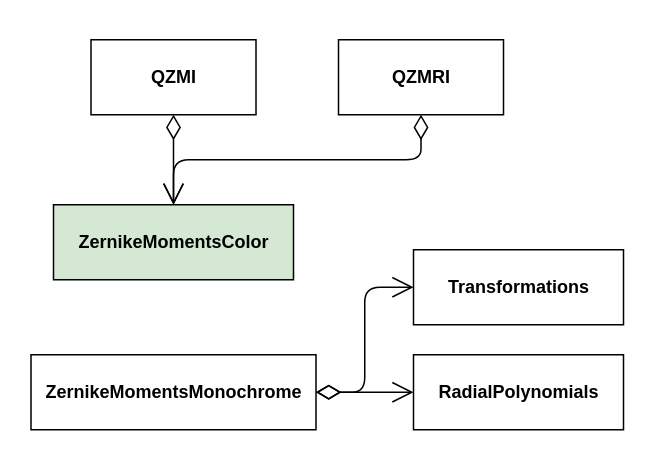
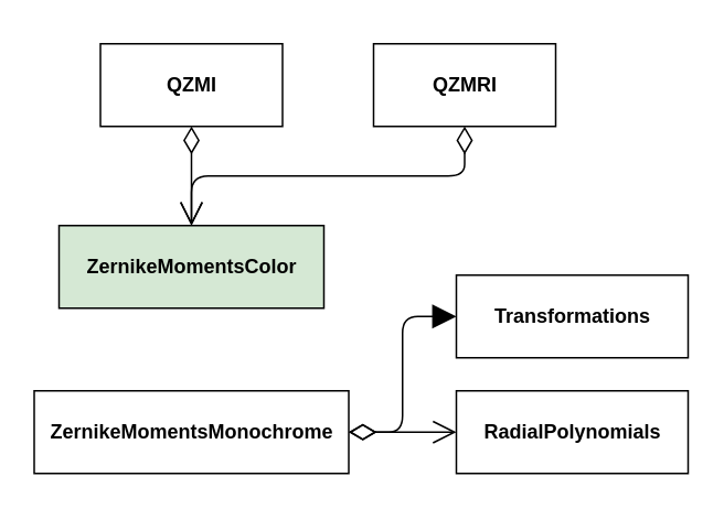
  <mxCell id="0" />
  <mxCell id="1" parent="0" />
  <mxCell id="2" value="&lt;b&gt;QZMI&lt;/b&gt;" style="html=1;" vertex="1" parent="1"><mxGeometry x="60" y="20" width="110" height="50" as="geometry" /></mxCell>
  <mxCell id="3" value="&lt;b&gt;ZernikeMomentsColor&lt;/b&gt;" style="html=1;fillColor=#d5e8d4;" vertex="1" parent="1"><mxGeometry x="35" y="130" width="160" height="50" as="geometry" /></mxCell>
  <mxCell id="4" value="&lt;b&gt;ZernikeMomentsMonochrome&lt;/b&gt;" style="html=1;" vertex="1" parent="1"><mxGeometry x="20" y="230" width="190" height="50" as="geometry" /></mxCell>
  <mxCell id="5" value="&lt;br&gt;" style="endArrow=open;html=1;endSize=12;startArrow=diamondThin;startSize=14;startFill=0;edgeStyle=orthogonalEdgeStyle;align=left;verticalAlign=bottom;exitX=0.5;exitY=1;exitDx=0;exitDy=0;entryX=0.5;entryY=0;entryDx=0;entryDy=0;" edge="1" parent="1" source="2" target="3"><mxGeometry x="-1" y="162" relative="1" as="geometry"><mxPoint x="125" y="230" as="sourcePoint" /><mxPoint x="125" y="320" as="targetPoint" /><mxPoint x="-12" y="-60" as="offset" /></mxGeometry></mxCell>
  <mxCell id="6" value="&lt;b&gt;Transformations&lt;br&gt;&lt;/b&gt;" style="html=1;" vertex="1" parent="1"><mxGeometry x="275" y="160" width="140" height="50" as="geometry" /></mxCell>
  <mxCell id="7" value="&lt;b&gt;QZMRI&lt;/b&gt;" style="html=1;" vertex="1" parent="1"><mxGeometry x="225" y="20" width="110" height="50" as="geometry" /></mxCell>
  <mxCell id="8" value="&lt;br&gt;" style="endArrow=open;html=1;endSize=12;startArrow=diamondThin;startSize=14;startFill=0;edgeStyle=orthogonalEdgeStyle;align=left;verticalAlign=bottom;exitX=0.5;exitY=1;exitDx=0;exitDy=0;entryX=0.5;entryY=0;entryDx=0;entryDy=0;" edge="1" parent="1" source="7" target="3"><mxGeometry x="-1" y="162" relative="1" as="geometry"><mxPoint x="125" y="80" as="sourcePoint" /><mxPoint x="125" y="180" as="targetPoint" /><mxPoint x="-12" y="-60" as="offset" /></mxGeometry></mxCell>
- <mxCell id="9" value="&lt;br&gt;" style="endArrow=open;html=1;endSize=12;startArrow=diamondThin;startSize=14;startFill=0;edgeStyle=orthogonalEdgeStyle;align=left;verticalAlign=bottom;exitX=1;exitY=0.5;exitDx=0;exitDy=0;entryX=0;entryY=0.5;entryDx=0;entryDy=0;" edge="1" parent="1" source="4" target="6"><mxGeometry x="-0.692" y="10" relative="1" as="geometry"><mxPoint x="125" y="230" as="sourcePoint" /><mxPoint x="125" y="320" as="targetPoint" /><mxPoint as="offset" /></mxGeometry></mxCell>
+ <mxCell id="9" value="&lt;br&gt;" style="endArrow=block;html=1;endSize=12;startArrow=diamondThin;startSize=14;startFill=0;edgeStyle=orthogonalEdgeStyle;align=left;verticalAlign=bottom;exitX=1;exitY=0.5;exitDx=0;exitDy=0;entryX=0;entryY=0.5;entryDx=0;entryDy=0;" edge="1" parent="1" source="4" target="6"><mxGeometry x="-0.692" y="10" relative="1" as="geometry"><mxPoint x="125" y="230" as="sourcePoint" /><mxPoint x="125" y="320" as="targetPoint" /><mxPoint as="offset" /></mxGeometry></mxCell>
  <mxCell id="10" value="&lt;b&gt;RadialPolynomials&lt;br&gt;&lt;/b&gt;" style="html=1;" vertex="1" parent="1"><mxGeometry x="275" y="230" width="140" height="50" as="geometry" /></mxCell>
  <mxCell id="11" value="&lt;br&gt;" style="endArrow=open;html=1;endSize=12;startArrow=diamondThin;startSize=14;startFill=0;edgeStyle=orthogonalEdgeStyle;align=left;verticalAlign=bottom;entryX=0;entryY=0.5;entryDx=0;entryDy=0;exitX=1;exitY=0.5;exitDx=0;exitDy=0;" edge="1" parent="1" source="4" target="10"><mxGeometry x="-0.692" y="10" relative="1" as="geometry"><mxPoint x="215" y="380" as="sourcePoint" /><mxPoint x="305" y="345" as="targetPoint" /><mxPoint as="offset" /></mxGeometry></mxCell>
